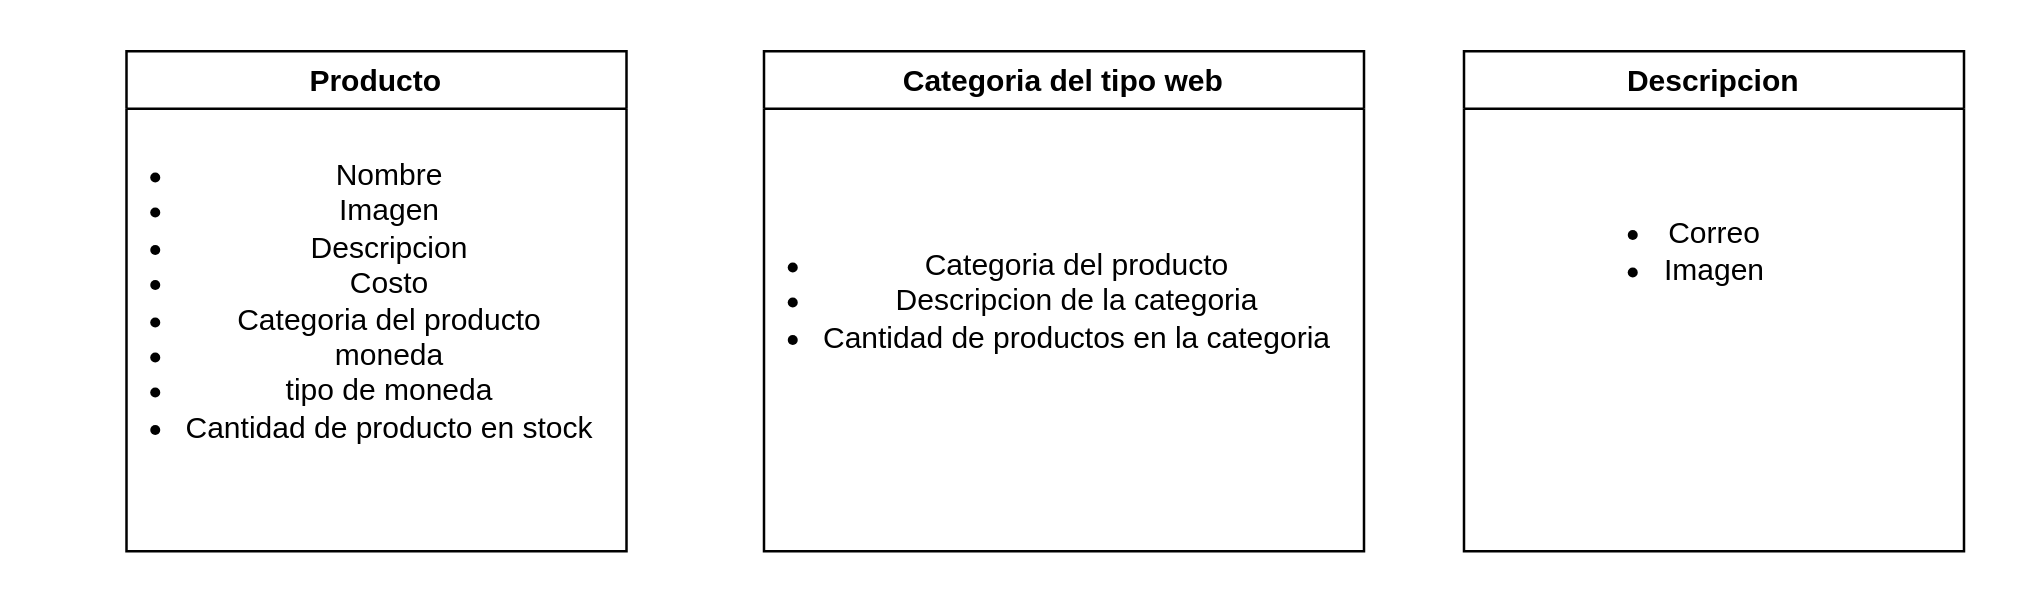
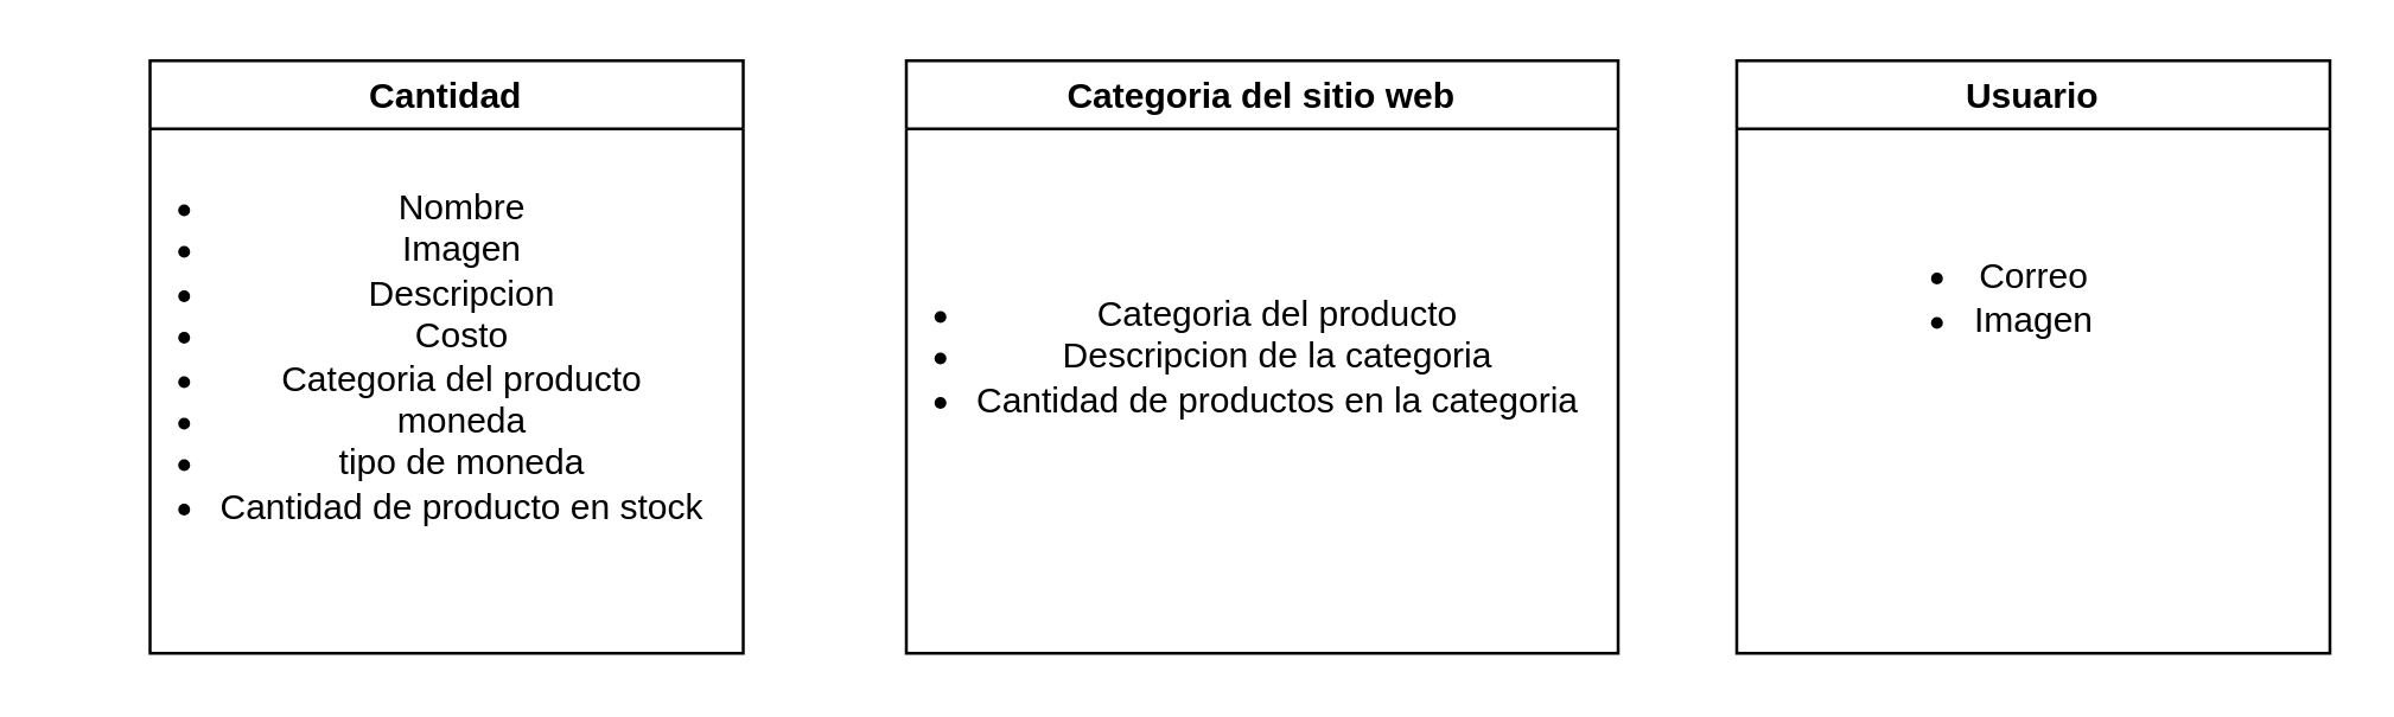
  <mxCell id="0" />
  <mxCell id="1" parent="0" />
  <mxCell id="2" value="" style="group" vertex="1" connectable="0" parent="1"><mxGeometry x="50" y="20" width="200" height="200" as="geometry" /></mxCell>
- <mxCell id="3" value="Producto" style="swimlane;" vertex="1" parent="2"><mxGeometry width="200" height="200" as="geometry" /></mxCell>
+ <mxCell id="3" value="Cantidad" style="swimlane;" vertex="1" parent="2"><mxGeometry width="200" height="200" as="geometry" /></mxCell>
  <mxCell id="4" value="&lt;ul&gt;&lt;li&gt;Nombre&lt;/li&gt;&lt;li&gt;Imagen&lt;/li&gt;&lt;li&gt;Descripcion&lt;/li&gt;&lt;li&gt;Costo&lt;/li&gt;&lt;li&gt;Categoria del producto&lt;/li&gt;&lt;li&gt;moneda&lt;/li&gt;&lt;li&gt;tipo de moneda&lt;/li&gt;&lt;li&gt;Cantidad de producto en stock&lt;/li&gt;&lt;/ul&gt;" style="text;html=1;align=center;verticalAlign=middle;resizable=0;points=[];autosize=1;strokeColor=none;fillColor=none;" vertex="1" parent="3"><mxGeometry x="-30" y="25" width="230" height="150" as="geometry" /></mxCell>
- <mxCell id="5" value="Categoria del tipo web" style="swimlane;" vertex="1" parent="1"><mxGeometry x="305" y="20" width="240" height="200" as="geometry" /></mxCell>
+ <mxCell id="5" value="Categoria del sitio web" style="swimlane;" vertex="1" parent="1"><mxGeometry x="305" y="20" width="240" height="200" as="geometry" /></mxCell>
  <mxCell id="6" value="&lt;ul&gt;&lt;li&gt;Categoria del producto&lt;/li&gt;&lt;li&gt;Descripcion de la categoria&lt;/li&gt;&lt;li&gt;Cantidad de productos en la categoria&lt;/li&gt;&lt;/ul&gt;" style="text;html=1;align=center;verticalAlign=middle;resizable=0;points=[];autosize=1;strokeColor=none;fillColor=none;" vertex="1" parent="5"><mxGeometry x="-30" y="60" width="270" height="80" as="geometry" /></mxCell>
- <mxCell id="7" value="Descripcion" style="swimlane;" vertex="1" parent="1"><mxGeometry x="585" y="20" width="200" height="200" as="geometry" /></mxCell>
+ <mxCell id="7" value="Usuario" style="swimlane;" vertex="1" parent="1"><mxGeometry x="585" y="20" width="200" height="200" as="geometry" /></mxCell>
  <mxCell id="8" value="&lt;ul&gt;&lt;li&gt;Correo&lt;/li&gt;&lt;li&gt;Imagen&lt;/li&gt;&lt;/ul&gt;" style="text;html=1;align=center;verticalAlign=middle;resizable=0;points=[];autosize=1;strokeColor=none;fillColor=none;" vertex="1" parent="7"><mxGeometry x="30" y="45" width="100" height="70" as="geometry" /></mxCell>
